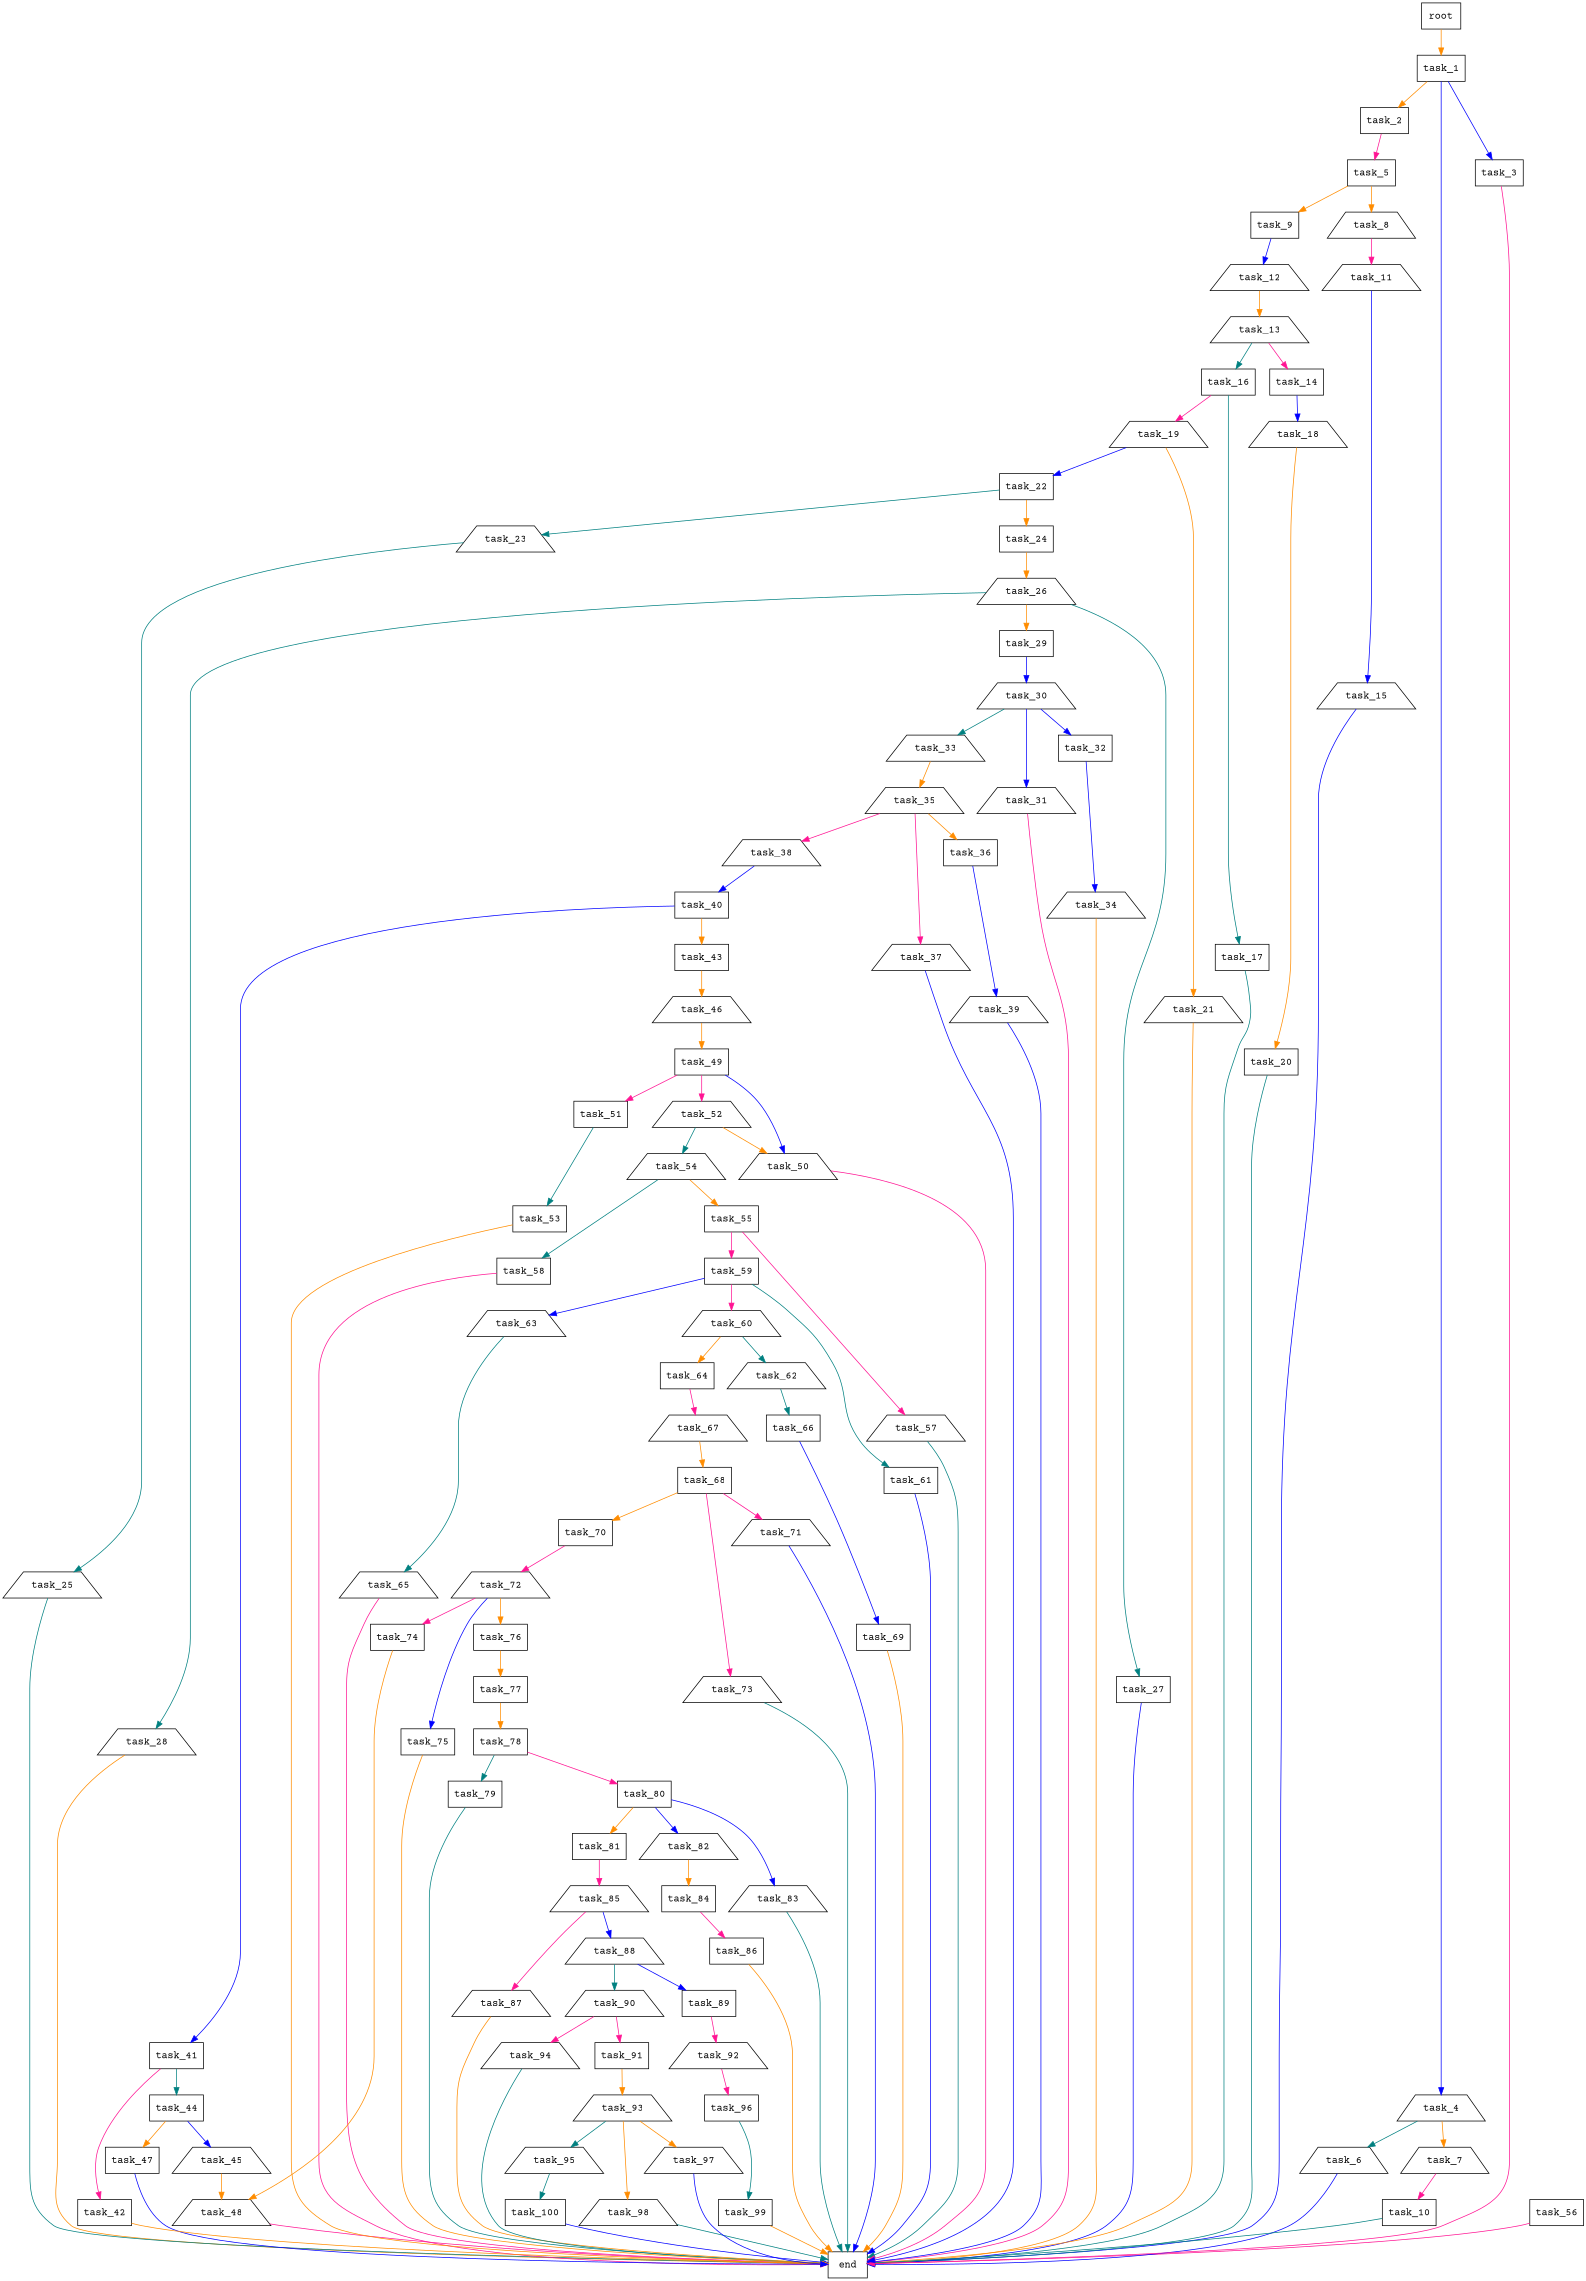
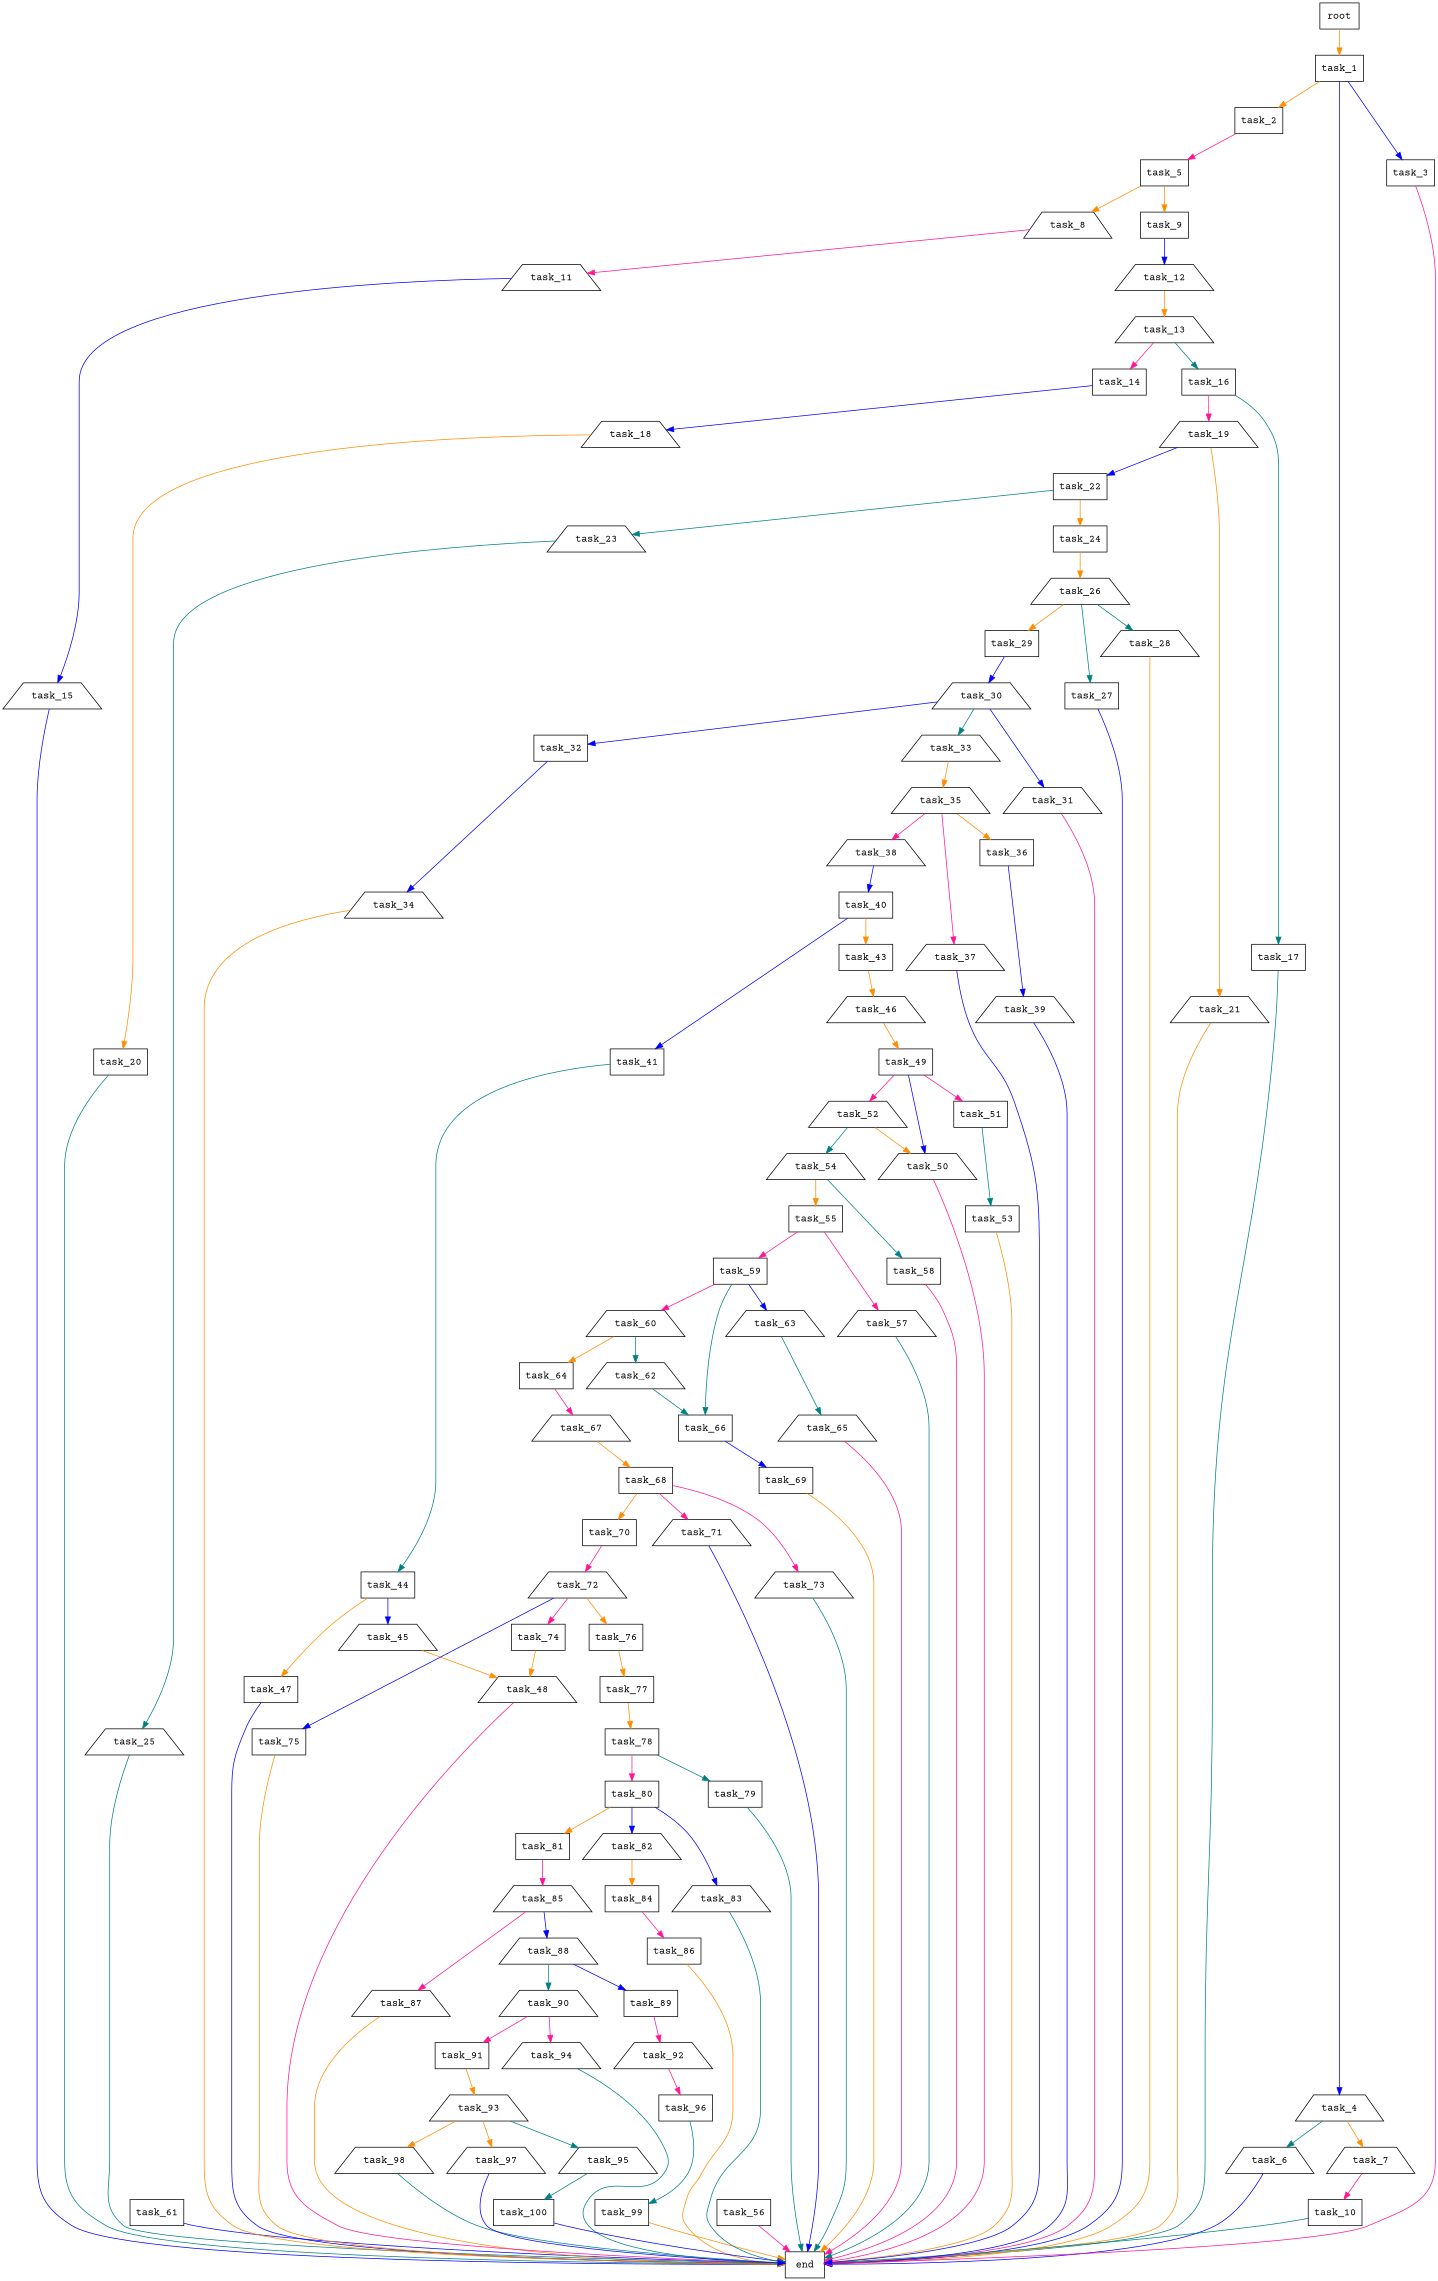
  digraph {
    fontname="Courier Prime"
    node [fontname="Courier Prime" shape=box]
    edge [color=darkorange fontname="Courier Prime"]
    task_15 [shape=trapezium]
    end
    task_77
    task_78
    task_79
    task_80
    task_62 [shape=trapezium]
    task_66
    task_69
    task_63 [shape=trapezium]
    task_59
    task_60 [shape=trapezium]
    task_61
    task_65 [shape=trapezium]
    task_64
    task_20
    task_17
    task_92 [shape=trapezium]
    task_89
    task_96
    task_26 [shape=trapezium]
    task_24
    task_29
    task_27
    task_28 [shape=trapezium]
    task_99
    task_85 [shape=trapezium]
    task_88 [shape=trapezium]
    task_87 [shape=trapezium]
    task_90 [shape=trapezium]
    task_23 [shape=trapezium]
    task_25 [shape=trapezium]
    task_73 [shape=trapezium]
    task_45 [shape=trapezium]
    task_48 [shape=trapezium]
    task_11 [shape=trapezium]
    task_13 [shape=trapezium]
    task_16
    task_14
    task_19 [shape=trapezium]
    task_18 [shape=trapezium]
    task_54 [shape=trapezium]
    task_58
    task_55
    task_57 [shape=trapezium]
    task_67 [shape=trapezium]
    task_56
    task_22
    task_21 [shape=trapezium]
    task_30 [shape=trapezium]
    task_31 [shape=trapezium]
    task_32
    task_33 [shape=trapezium]
    task_34 [shape=trapezium]
    task_35 [shape=trapezium]
    task_76
    task_74
    task_47
    task_81
    task_44
    task_68
    task_71 [shape=trapezium]
    task_70
    task_2
    task_5
    task_9
    task_8 [shape=trapezium]
    task_4 [shape=trapezium]
    task_6 [shape=trapezium]
    task_7 [shape=trapezium]
    task_10
    task_86
    task_39 [shape=trapezium]
    task_36
    task_94 [shape=trapezium]
    task_95 [shape=trapezium]
    task_100
    task_53
    task_12 [shape=trapezium]
    task_52 [shape=trapezium]
    task_50 [shape=trapezium]
    task_1
    task_3
    task_82 [shape=trapezium]
    task_84
    task_40
    task_43
    task_41
    task_46 [shape=trapezium]
-   task_42
    task_83 [shape=trapezium]
    task_91
    task_93 [shape=trapezium]
    task_49
    task_51
    task_72 [shape=trapezium]
    task_75
    task_98 [shape=trapezium]
    task_97 [shape=trapezium]
    task_38 [shape=trapezium]
    task_37 [shape=trapezium]
    root
    task_15 -> end [color=blue]
    task_77 -> task_78
    task_78 -> task_79 [color=teal]
    task_78 -> task_80 [color=deeppink]
    task_79 -> end [color=teal]
    task_80 -> task_81
    task_80 -> task_82 [color=blue]
    task_80 -> task_83 [color=blue]
    task_62 -> task_66 [color=teal]
    task_66 -> task_69 [color=blue]
    task_69 -> end
    task_63 -> task_65 [color=teal]
    task_59 -> task_63 [color=blue]
    task_59 -> task_60 [color=deeppink]
-   task_59 -> task_61 [color=teal]
+   task_59 -> task_66 [color=teal]
    task_60 -> task_62 [color=teal]
    task_60 -> task_64
    task_61 -> end [color=blue]
    task_65 -> end [color=deeppink]
    task_64 -> task_67 [color=deeppink]
    task_20 -> end [color=teal]
    task_17 -> end [color=teal]
    task_92 -> task_96 [color=deeppink]
    task_89 -> task_92 [color=deeppink]
    task_96 -> task_99 [color=teal]
    task_26 -> task_29
    task_26 -> task_27 [color=teal]
    task_26 -> task_28 [color=teal]
    task_24 -> task_26
    task_29 -> task_30 [color=blue]
    task_27 -> end [color=blue]
    task_28 -> end
    task_99 -> end
    task_85 -> task_88 [color=blue]
    task_85 -> task_87 [color=deeppink]
    task_88 -> task_89 [color=blue]
    task_88 -> task_90 [color=teal]
    task_87 -> end
    task_90 -> task_94 [color=deeppink]
    task_90 -> task_91 [color=deeppink]
    task_23 -> task_25 [color=teal]
    task_25 -> end [color=teal]
    task_73 -> end [color=teal]
    task_45 -> task_48
    task_48 -> end [color=deeppink]
    task_11 -> task_15 [color=blue]
    task_13 -> task_16 [color=teal]
    task_13 -> task_14 [color=deeppink]
    task_16 -> task_17 [color=teal]
    task_16 -> task_19 [color=deeppink]
    task_14 -> task_18 [color=blue]
    task_19 -> task_22 [color=blue]
    task_19 -> task_21
    task_18 -> task_20
    task_54 -> task_58 [color=teal]
    task_54 -> task_55
    task_58 -> end [color=deeppink]
    task_55 -> task_59 [color=deeppink]
    task_55 -> task_57 [color=deeppink]
    task_57 -> end [color=teal]
    task_67 -> task_68
    task_56 -> end [color=deeppink]
    task_22 -> task_24
    task_22 -> task_23 [color=teal]
    task_21 -> end
    task_30 -> task_31 [color=blue]
    task_30 -> task_32 [color=blue]
    task_30 -> task_33 [color=teal]
    task_31 -> end [color=deeppink]
    task_32 -> task_34 [color=blue]
    task_33 -> task_35
    task_34 -> end
    task_35 -> task_36
    task_35 -> task_38 [color=deeppink]
    task_35 -> task_37 [color=deeppink]
    task_76 -> task_77
    task_74 -> task_48
    task_47 -> end [color=blue]
    task_81 -> task_85 [color=deeppink]
    task_44 -> task_45 [color=blue]
    task_44 -> task_47
    task_68 -> task_73 [color=deeppink]
    task_68 -> task_71 [color=deeppink]
    task_68 -> task_70
    task_71 -> end [color=blue]
    task_70 -> task_72 [color=deeppink]
    task_2 -> task_5 [color=deeppink]
    task_5 -> task_9
    task_5 -> task_8
    task_9 -> task_12 [color=blue]
    task_8 -> task_11 [color=deeppink]
    task_4 -> task_6 [color=teal]
    task_4 -> task_7
    task_6 -> end [color=blue]
    task_7 -> task_10 [color=deeppink]
    task_10 -> end [color=teal]
    task_86 -> end
    task_39 -> end [color=blue]
    task_36 -> task_39 [color=blue]
    task_94 -> end [color=teal]
    task_95 -> task_100 [color=teal]
    task_100 -> end [color=blue]
    task_53 -> end
    task_12 -> task_13
    task_52 -> task_54 [color=teal]
    task_52 -> task_50
    task_50 -> end [color=deeppink]
    task_1 -> task_2
    task_1 -> task_4 [color=blue]
    task_1 -> task_3 [color=blue]
    task_3 -> end [color=deeppink]
    task_82 -> task_84
    task_84 -> task_86 [color=deeppink]
    task_40 -> task_43
    task_40 -> task_41 [color=blue]
    task_43 -> task_46
    task_41 -> task_44 [color=teal]
-   task_41 -> task_42 [color=deeppink]
    task_46 -> task_49
-   task_42 -> end
    task_83 -> end [color=teal]
    task_91 -> task_93
    task_93 -> task_95 [color=teal]
    task_93 -> task_98
    task_93 -> task_97
    task_49 -> task_52 [color=deeppink]
    task_49 -> task_50 [color=blue]
    task_49 -> task_51 [color=deeppink]
    task_51 -> task_53 [color=teal]
    task_72 -> task_76
    task_72 -> task_74 [color=deeppink]
    task_72 -> task_75 [color=blue]
    task_75 -> end
    task_98 -> end [color=teal]
    task_97 -> end [color=blue]
    task_38 -> task_40 [color=blue]
    task_37 -> end [color=blue]
    root -> task_1
  }
